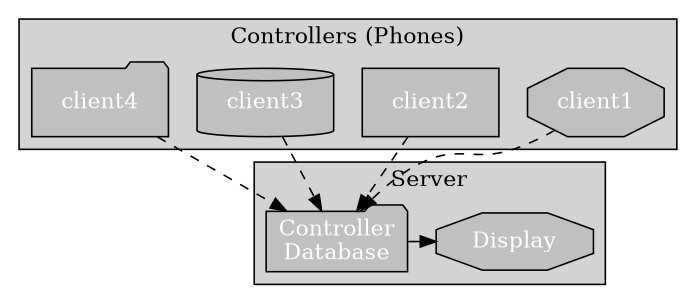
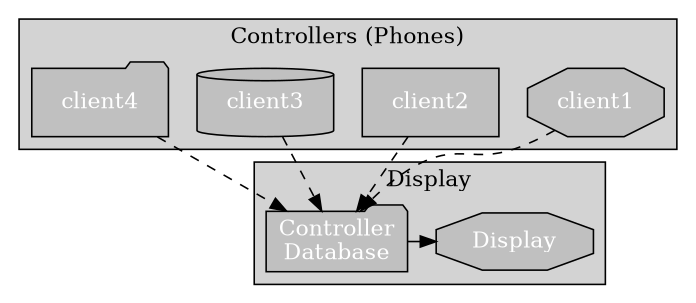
  digraph {
    rankdir=TB
    node [fillcolor=gray fontcolor=white shape=folder style=filled]
    edge [style=dashed]
    n1 [label="Controller\nDatabase"]
    n2 [label=Display shape=octagon]
    client1 [height=0.6 shape=octagon width=1.2]
    client2 [height=0.6 shape=box width=1.2]
    client3 [height=0.6 shape=cylinder width=1.2]
    client4 [height=0.6 width=1.2]
    subgraph cluster_1 {
-     label=Server
+     label=Display
      style=filled
      subgraph sub_2 {
        label=Server
        rank=same
        style=filled
        n1
        n2
      }
    }
    subgraph cluster_3 {
      label="Controllers (Phones)"
      style=filled
      client1
      client2
      client3
      client4
    }
    n1 -> n2 [style=""]
    client1 -> n1
    client2 -> n1
    client3 -> n1
    client4 -> n1
  }
